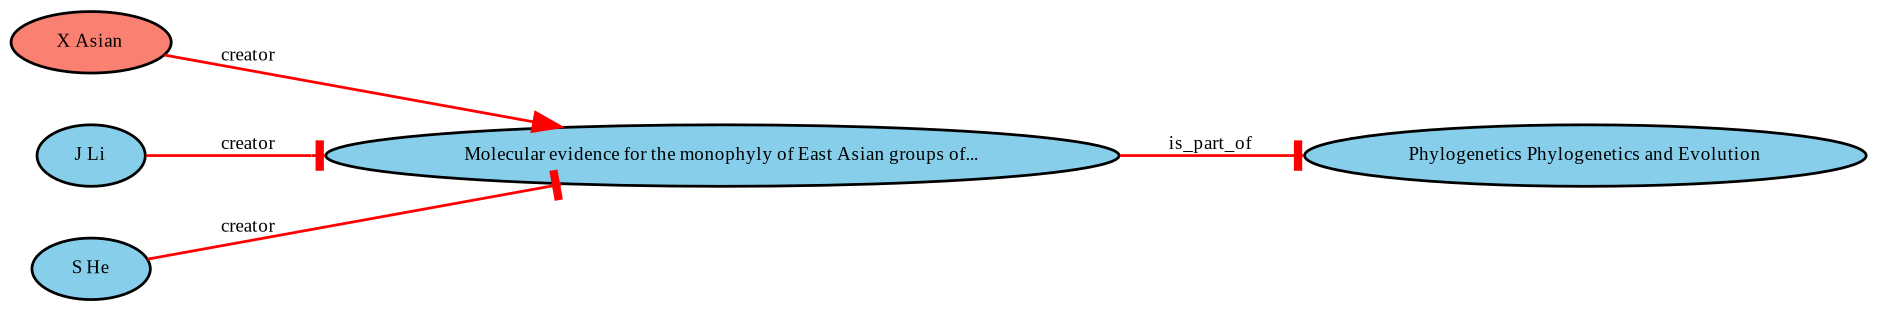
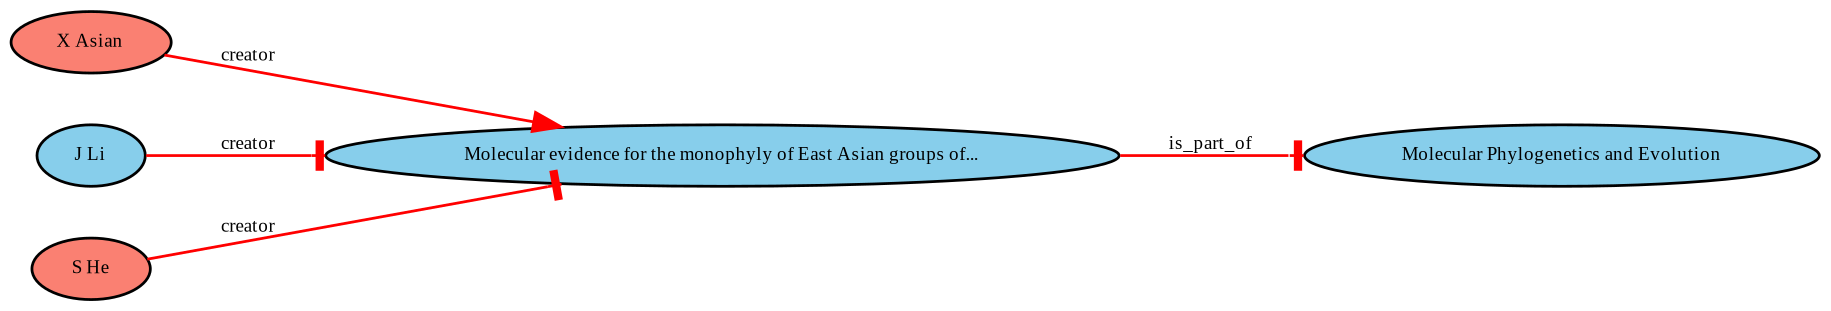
  digraph {
    fontname="Liberation Serif"
    rankdir=LR
    node [fillcolor=skyblue fontname="Liberation Serif" fontsize=7 style=filled]
    edge [arrowhead=tee color=red fontname="Liberation Serif" fontsize=7]
    n1 [height=0.27433100247 label="Molecular evidence for the monophyly of East Asian groups of..." width=0.27433100247]
-   n2 [height=0.27433100247 label="Phylogenetics Phylogenetics and Evolution" width=0.27433100247]
+   n2 [height=0.27433100247 label="Molecular Phylogenetics and Evolution" width=0.27433100247]
    n3 [fillcolor=salmon height=0.27433100247 label="X Asian" width=0.27433100247]
    n4 [height=0.27433100247 label="J Li" width=0.27433100247]
-   n5 [height=0.27433100247 label="S He" width=0.27433100247]
+   n5 [fillcolor=salmon height=0.27433100247 label="S He" width=0.27433100247]
    n1 -> n2 [label=is_part_of]
    n3 -> n1 [arrowhead=normal label=creator]
    n4 -> n1 [label=creator]
    n5 -> n1 [label=creator]
  }
